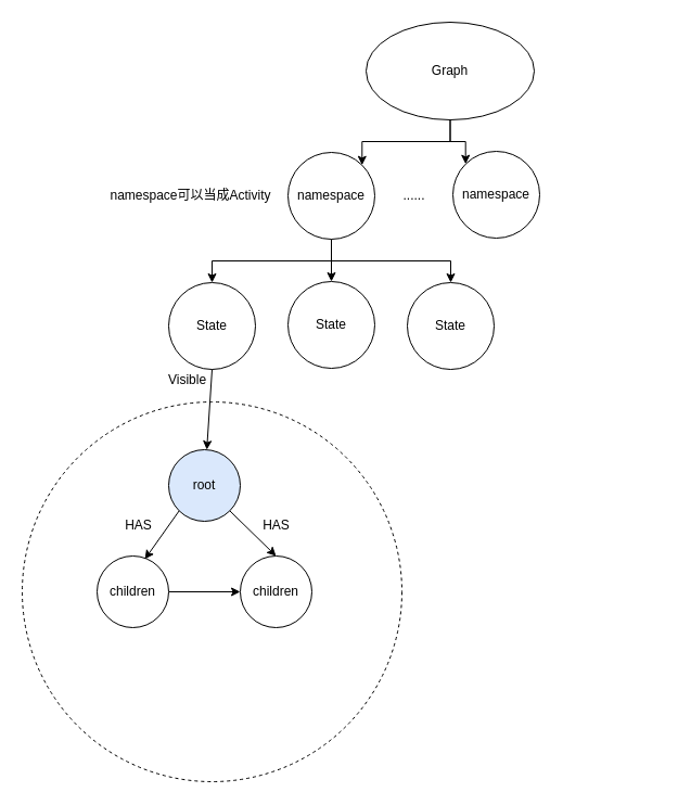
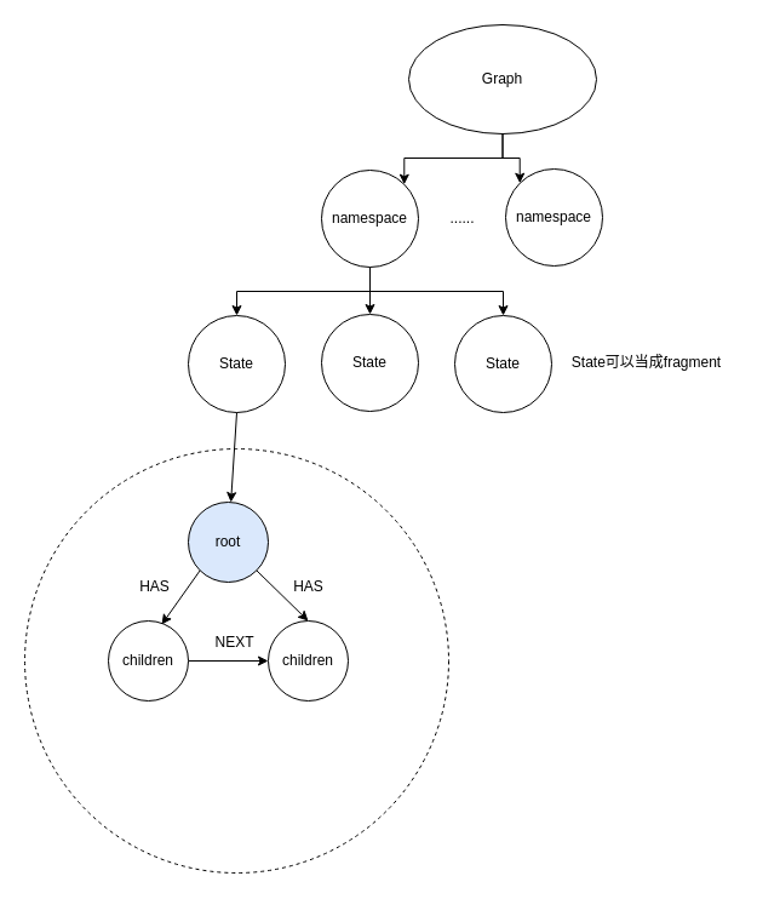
  <mxCell id="0" />
  <mxCell id="1" parent="0" />
  <mxCell id="2" style="edgeStyle=orthogonalEdgeStyle;rounded=0;orthogonalLoop=1;jettySize=auto;html=1;entryX=1;entryY=0;entryDx=0;entryDy=0;" edge="1" parent="1" source="4" target="8"><mxGeometry relative="1" as="geometry" /></mxCell>
  <mxCell id="3" style="edgeStyle=orthogonalEdgeStyle;rounded=0;orthogonalLoop=1;jettySize=auto;html=1;exitX=0.5;exitY=1;exitDx=0;exitDy=0;entryX=0;entryY=0;entryDx=0;entryDy=0;" edge="1" parent="1" source="4" target="9"><mxGeometry relative="1" as="geometry" /></mxCell>
  <mxCell id="4" value="Graph" style="ellipse;whiteSpace=wrap;html=1;aspect=fixed;" vertex="1" parent="1"><mxGeometry x="337" y="20" width="155" height="90" as="geometry" /></mxCell>
  <mxCell id="5" style="edgeStyle=orthogonalEdgeStyle;rounded=0;orthogonalLoop=1;jettySize=auto;html=1;exitX=0.5;exitY=1;exitDx=0;exitDy=0;" edge="1" parent="1" source="8" target="12"><mxGeometry relative="1" as="geometry" /></mxCell>
  <mxCell id="6" style="edgeStyle=orthogonalEdgeStyle;rounded=0;orthogonalLoop=1;jettySize=auto;html=1;exitX=0.5;exitY=1;exitDx=0;exitDy=0;entryX=0.5;entryY=0;entryDx=0;entryDy=0;" edge="1" parent="1" source="8" target="14"><mxGeometry relative="1" as="geometry" /></mxCell>
  <mxCell id="7" style="edgeStyle=orthogonalEdgeStyle;rounded=0;orthogonalLoop=1;jettySize=auto;html=1;exitX=0.5;exitY=1;exitDx=0;exitDy=0;entryX=0.5;entryY=0;entryDx=0;entryDy=0;" edge="1" parent="1" source="8" target="13"><mxGeometry relative="1" as="geometry" /></mxCell>
  <mxCell id="8" value="namespace" style="ellipse;whiteSpace=wrap;html=1;aspect=fixed;" vertex="1" parent="1"><mxGeometry x="265" y="140" width="80" height="80" as="geometry" /></mxCell>
  <mxCell id="9" value="namespace" style="ellipse;whiteSpace=wrap;html=1;aspect=fixed;" vertex="1" parent="1"><mxGeometry x="417" y="139" width="80" height="80" as="geometry" /></mxCell>
- <mxCell id="10" value="namespace可以当成Activity" style="text;html=1;resizable=0;autosize=1;align=center;verticalAlign=middle;points=[];fillColor=none;strokeColor=none;rounded=0;" vertex="1" parent="1"><mxGeometry x="95" y="170" width="160" height="20" as="geometry" /></mxCell>
  <mxCell id="11" value="......" style="text;html=1;resizable=0;autosize=1;align=center;verticalAlign=middle;points=[];fillColor=none;strokeColor=none;rounded=0;" vertex="1" parent="1"><mxGeometry x="361" y="170" width="40" height="20" as="geometry" /></mxCell>
  <mxCell id="12" value="State" style="ellipse;whiteSpace=wrap;html=1;aspect=fixed;" vertex="1" parent="1"><mxGeometry x="155" y="260" width="80" height="80" as="geometry" /></mxCell>
  <mxCell id="13" value="State" style="ellipse;whiteSpace=wrap;html=1;aspect=fixed;" vertex="1" parent="1"><mxGeometry x="265" y="259" width="80" height="80" as="geometry" /></mxCell>
  <mxCell id="14" value="State" style="ellipse;whiteSpace=wrap;html=1;aspect=fixed;" vertex="1" parent="1"><mxGeometry x="375" y="260" width="80" height="80" as="geometry" /></mxCell>
+ <mxCell id="15" value="State可以当成fragment" style="text;html=1;resizable=0;autosize=1;align=center;verticalAlign=middle;points=[];fillColor=none;strokeColor=none;rounded=0;" vertex="1" parent="1"><mxGeometry x="463" y="289" width="140" height="20" as="geometry" /></mxCell>
  <mxCell id="16" value="" style="ellipse;whiteSpace=wrap;html=1;aspect=fixed;dashed=1;" vertex="1" parent="1"><mxGeometry x="20" y="370" width="350" height="350" as="geometry" /></mxCell>
  <mxCell id="17" style="rounded=0;orthogonalLoop=1;jettySize=auto;html=1;exitX=0;exitY=1;exitDx=0;exitDy=0;entryX=0.667;entryY=0.045;entryDx=0;entryDy=0;entryPerimeter=0;" edge="1" parent="1" source="19" target="21"><mxGeometry relative="1" as="geometry" /></mxCell>
  <mxCell id="18" style="rounded=0;orthogonalLoop=1;jettySize=auto;html=1;exitX=1;exitY=1;exitDx=0;exitDy=0;entryX=0.5;entryY=0;entryDx=0;entryDy=0;" edge="1" parent="1" source="19" target="22"><mxGeometry relative="1" as="geometry" /></mxCell>
  <mxCell id="19" value="root" style="ellipse;whiteSpace=wrap;html=1;aspect=fixed;fillColor=#dae8fc;" vertex="1" parent="1"><mxGeometry x="155" y="414" width="66" height="66" as="geometry" /></mxCell>
  <mxCell id="20" style="edgeStyle=none;rounded=0;orthogonalLoop=1;jettySize=auto;html=1;exitX=1;exitY=0.5;exitDx=0;exitDy=0;" edge="1" parent="1" source="21" target="22"><mxGeometry relative="1" as="geometry" /></mxCell>
  <mxCell id="21" value="children" style="ellipse;whiteSpace=wrap;html=1;aspect=fixed;" vertex="1" parent="1"><mxGeometry x="89" y="512" width="66" height="66" as="geometry" /></mxCell>
  <mxCell id="22" value="children" style="ellipse;whiteSpace=wrap;html=1;aspect=fixed;" vertex="1" parent="1"><mxGeometry x="221" y="512" width="66" height="66" as="geometry" /></mxCell>
  <mxCell id="23" value="HAS" style="text;html=1;resizable=0;autosize=1;align=center;verticalAlign=middle;points=[];fillColor=none;strokeColor=none;rounded=0;" vertex="1" parent="1"><mxGeometry x="234" y="474" width="40" height="20" as="geometry" /></mxCell>
  <mxCell id="24" value="HAS" style="text;html=1;resizable=0;autosize=1;align=center;verticalAlign=middle;points=[];fillColor=none;strokeColor=none;rounded=0;" vertex="1" parent="1"><mxGeometry x="107" y="474" width="40" height="20" as="geometry" /></mxCell>
+ <mxCell id="25" value="NEXT" style="text;html=1;resizable=0;autosize=1;align=center;verticalAlign=middle;points=[];fillColor=none;strokeColor=none;rounded=0;" vertex="1" parent="1"><mxGeometry x="168" y="520" width="50" height="20" as="geometry" /></mxCell>
  <mxCell id="26" style="edgeStyle=none;rounded=0;orthogonalLoop=1;jettySize=auto;html=1;exitX=0.5;exitY=1;exitDx=0;exitDy=0;" edge="1" parent="1" source="12" target="19"><mxGeometry relative="1" as="geometry" /></mxCell>
- <mxCell id="27" value="Visible" style="text;html=1;resizable=0;autosize=1;align=center;verticalAlign=middle;points=[];fillColor=none;strokeColor=none;rounded=0;" vertex="1" parent="1"><mxGeometry x="147" y="340" width="50" height="20" as="geometry" /></mxCell>
